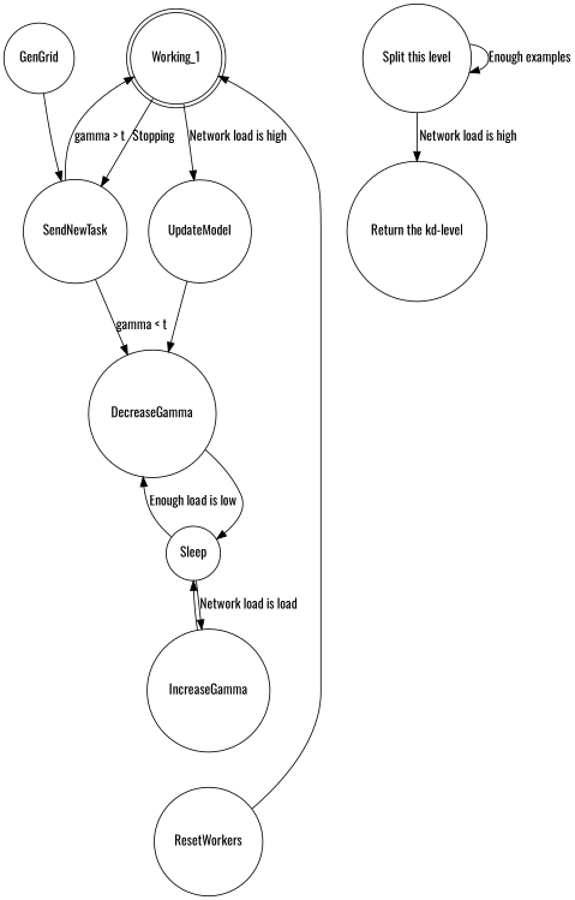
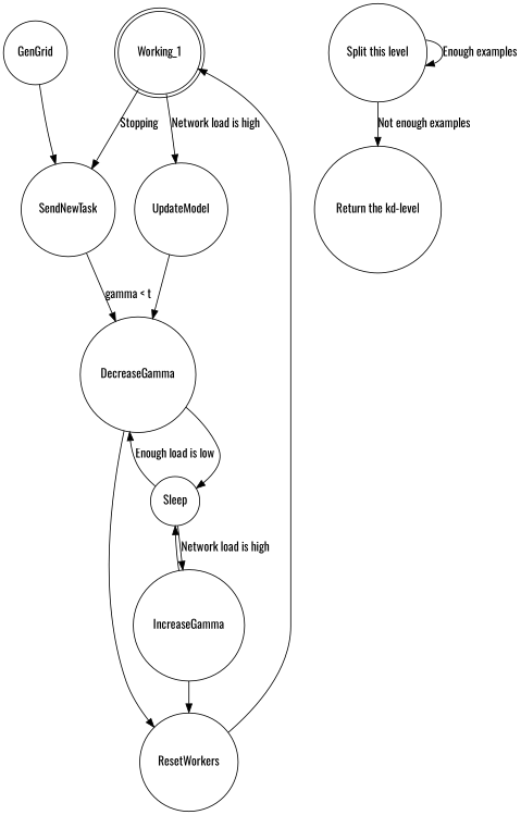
  digraph {
    fontname=Oswald
    rankdir=TB
    node [fontname=Oswald shape=circle]
    edge [fontname=Oswald]
    Working_1 [shape=doublecircle]
    SendNewTask
    UpdateModel
    DecreaseGamma
    "Split this level"
    n6 [label="Return the kd-level"]
    Sleep
    IncreaseGamma
    ResetWorkers
    GenGrid
    Working_1 -> SendNewTask [label=Stopping]
    Working_1 -> UpdateModel [label="Network load is high"]
-   SendNewTask -> Working_1 [label="gamma > t"]
    SendNewTask -> DecreaseGamma [label="gamma < t"]
    UpdateModel -> DecreaseGamma
    DecreaseGamma -> Sleep
+   DecreaseGamma -> ResetWorkers
    "Split this level" -> "Split this level" [label="Enough examples"]
-   "Split this level" -> n6 [label="Network load is high"]
+   "Split this level" -> n6 [label="Not enough examples"]
    Sleep -> DecreaseGamma [label="Enough load is low"]
-   Sleep -> IncreaseGamma [label="Network load is load"]
+   Sleep -> IncreaseGamma [label="Network load is high"]
    IncreaseGamma -> Sleep
+   IncreaseGamma -> ResetWorkers
    ResetWorkers -> Working_1
    GenGrid -> SendNewTask
  }
